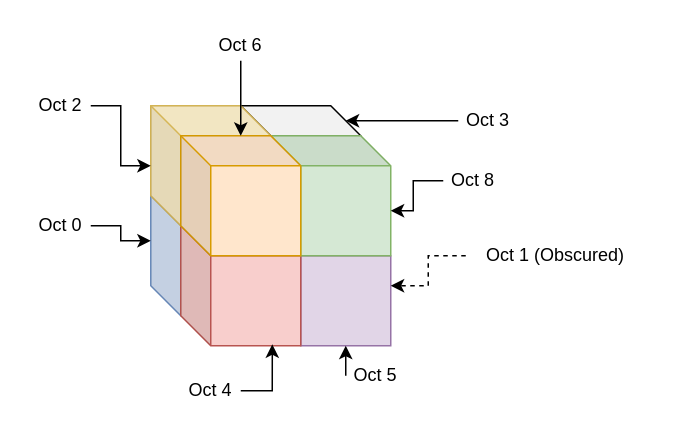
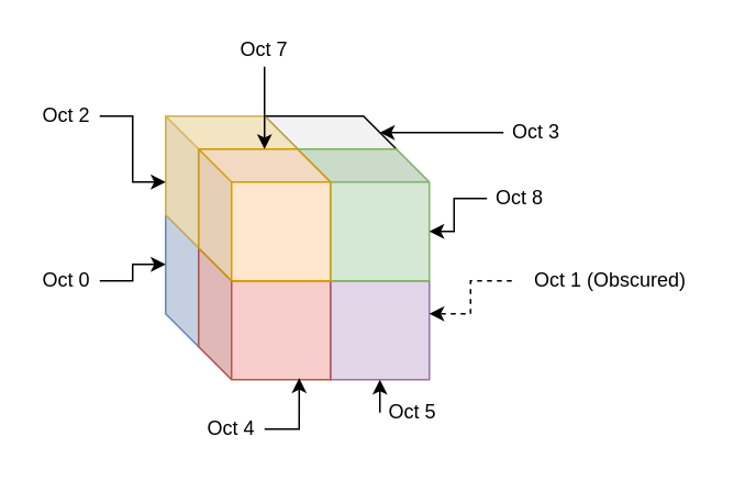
  <mxCell id="0" />
  <mxCell id="1" parent="0" />
  <mxCell id="2" value="" style="shape=cube;whiteSpace=wrap;html=1;boundedLbl=1;backgroundOutline=1;darkOpacity=0.05;darkOpacity2=0.1;fillColor=#dae8fc;strokeColor=#6c8ebf;" vertex="1" parent="1"><mxGeometry x="100" y="130" width="80" height="80" as="geometry" /></mxCell>
  <mxCell id="3" value="" style="shape=cube;whiteSpace=wrap;html=1;boundedLbl=1;backgroundOutline=1;darkOpacity=0.05;darkOpacity2=0.1;" vertex="1" parent="1"><mxGeometry x="160" y="130" width="80" height="80" as="geometry" /></mxCell>
  <mxCell id="4" value="" style="shape=cube;whiteSpace=wrap;html=1;boundedLbl=1;backgroundOutline=1;darkOpacity=0.05;darkOpacity2=0.1;fillColor=#e1d5e7;strokeColor=#9673a6;" vertex="1" parent="1"><mxGeometry x="180" y="150" width="80" height="80" as="geometry" /></mxCell>
  <mxCell id="5" value="" style="shape=cube;whiteSpace=wrap;html=1;boundedLbl=1;backgroundOutline=1;darkOpacity=0.05;darkOpacity2=0.1;fillColor=#f8cecc;strokeColor=#b85450;" vertex="1" parent="1"><mxGeometry x="120" y="150" width="80" height="80" as="geometry" /></mxCell>
  <mxCell id="6" value="" style="shape=cube;whiteSpace=wrap;html=1;boundedLbl=1;backgroundOutline=1;darkOpacity=0.05;darkOpacity2=0.1;gradientColor=#ffffff;" vertex="1" parent="1"><mxGeometry x="160" y="70" width="80" height="80" as="geometry" /></mxCell>
  <mxCell id="7" value="" style="shape=cube;whiteSpace=wrap;html=1;boundedLbl=1;backgroundOutline=1;darkOpacity=0.05;darkOpacity2=0.1;fillColor=#d5e8d4;strokeColor=#82b366;" vertex="1" parent="1"><mxGeometry x="180" y="90" width="80" height="80" as="geometry" /></mxCell>
  <mxCell id="8" value="" style="shape=cube;whiteSpace=wrap;html=1;boundedLbl=1;backgroundOutline=1;darkOpacity=0.05;darkOpacity2=0.1;fillColor=#fff2cc;strokeColor=#d6b656;" vertex="1" parent="1"><mxGeometry x="100" y="70" width="80" height="80" as="geometry" /></mxCell>
  <mxCell id="9" value="" style="shape=cube;whiteSpace=wrap;html=1;boundedLbl=1;backgroundOutline=1;darkOpacity=0.05;darkOpacity2=0.1;fillColor=#ffe6cc;strokeColor=#d79b00;" vertex="1" parent="1"><mxGeometry x="120" y="90" width="80" height="80" as="geometry" /></mxCell>
  <mxCell id="10" style="edgeStyle=orthogonalEdgeStyle;rounded=0;orthogonalLoop=1;jettySize=auto;html=1;exitX=1;exitY=0.5;exitDx=0;exitDy=0;entryX=0;entryY=0;entryDx=0;entryDy=30;entryPerimeter=0;" edge="1" parent="1" source="11" target="2"><mxGeometry relative="1" as="geometry" /></mxCell>
- <mxCell id="11" value="Oct 0" style="text;html=1;strokeColor=none;fillColor=none;align=center;verticalAlign=middle;whiteSpace=wrap;rounded=0;dashed=1;" vertex="1" parent="1"><mxGeometry x="20" y="140" width="40" height="20" as="geometry" /></mxCell>
+ <mxCell id="11" value="Oct 0" style="text;html=1;strokeColor=none;fillColor=none;align=center;verticalAlign=middle;whiteSpace=wrap;rounded=0;dashed=1;" vertex="1" parent="1"><mxGeometry x="20" y="160" width="40" height="20" as="geometry" /></mxCell>
  <mxCell id="12" style="edgeStyle=orthogonalEdgeStyle;rounded=0;orthogonalLoop=1;jettySize=auto;html=1;exitX=0;exitY=0.5;exitDx=0;exitDy=0;dashed=1;" edge="1" parent="1" source="13" target="4"><mxGeometry relative="1" as="geometry" /></mxCell>
  <mxCell id="13" value="Oct 1 (Obscured)" style="text;html=1;strokeColor=none;fillColor=none;align=center;verticalAlign=middle;whiteSpace=wrap;rounded=0;dashed=1;" vertex="1" parent="1"><mxGeometry x="310" y="160" width="120" height="20" as="geometry" /></mxCell>
  <mxCell id="14" style="edgeStyle=orthogonalEdgeStyle;rounded=0;orthogonalLoop=1;jettySize=auto;html=1;exitX=1;exitY=0.5;exitDx=0;exitDy=0;" edge="1" parent="1" source="15" target="8"><mxGeometry relative="1" as="geometry" /></mxCell>
  <mxCell id="15" value="Oct 2" style="text;html=1;strokeColor=none;fillColor=none;align=center;verticalAlign=middle;whiteSpace=wrap;rounded=0;dashed=1;" vertex="1" parent="1"><mxGeometry x="20" y="60" width="40" height="20" as="geometry" /></mxCell>
  <mxCell id="16" style="edgeStyle=orthogonalEdgeStyle;rounded=0;orthogonalLoop=1;jettySize=auto;html=1;exitX=0;exitY=0.5;exitDx=0;exitDy=0;entryX=0;entryY=0;entryDx=70;entryDy=10;entryPerimeter=0;" edge="1" parent="1" source="17" target="6"><mxGeometry relative="1" as="geometry" /></mxCell>
  <mxCell id="17" value="Oct 3" style="text;html=1;strokeColor=none;fillColor=none;align=center;verticalAlign=middle;whiteSpace=wrap;rounded=0;dashed=1;" vertex="1" parent="1"><mxGeometry x="305" y="70" width="40" height="20" as="geometry" /></mxCell>
  <mxCell id="18" style="edgeStyle=orthogonalEdgeStyle;rounded=0;orthogonalLoop=1;jettySize=auto;html=1;exitX=1;exitY=0.5;exitDx=0;exitDy=0;entryX=0.763;entryY=0.988;entryDx=0;entryDy=0;entryPerimeter=0;" edge="1" parent="1" source="19" target="5"><mxGeometry relative="1" as="geometry" /></mxCell>
  <mxCell id="19" value="Oct 4" style="text;html=1;strokeColor=none;fillColor=none;align=center;verticalAlign=middle;whiteSpace=wrap;rounded=0;dashed=1;" vertex="1" parent="1"><mxGeometry x="120" y="250" width="40" height="20" as="geometry" /></mxCell>
  <mxCell id="20" style="edgeStyle=orthogonalEdgeStyle;rounded=0;orthogonalLoop=1;jettySize=auto;html=1;exitX=0;exitY=0.5;exitDx=0;exitDy=0;entryX=0;entryY=0;entryDx=50;entryDy=80;entryPerimeter=0;" edge="1" parent="1" source="21" target="4"><mxGeometry relative="1" as="geometry" /></mxCell>
  <mxCell id="21" value="Oct 5" style="text;html=1;strokeColor=none;fillColor=none;align=center;verticalAlign=middle;whiteSpace=wrap;rounded=0;dashed=1;" vertex="1" parent="1"><mxGeometry x="230" y="240" width="40" height="20" as="geometry" /></mxCell>
  <mxCell id="22" style="edgeStyle=orthogonalEdgeStyle;rounded=0;orthogonalLoop=1;jettySize=auto;html=1;exitX=0;exitY=0.5;exitDx=0;exitDy=0;entryX=0;entryY=0;entryDx=80;entryDy=50;entryPerimeter=0;" edge="1" parent="1" source="23" target="7"><mxGeometry relative="1" as="geometry" /></mxCell>
  <mxCell id="23" value="Oct 8" style="text;html=1;strokeColor=none;fillColor=none;align=center;verticalAlign=middle;whiteSpace=wrap;rounded=0;dashed=1;" vertex="1" parent="1"><mxGeometry x="295" y="110" width="40" height="20" as="geometry" /></mxCell>
  <mxCell id="24" style="edgeStyle=orthogonalEdgeStyle;rounded=0;orthogonalLoop=1;jettySize=auto;html=1;exitX=0.5;exitY=1;exitDx=0;exitDy=0;" edge="1" parent="1" source="25" target="9"><mxGeometry relative="1" as="geometry" /></mxCell>
- <mxCell id="25" value="Oct 6" style="text;html=1;strokeColor=none;fillColor=none;align=center;verticalAlign=middle;whiteSpace=wrap;rounded=0;dashed=1;" vertex="1" parent="1"><mxGeometry x="140" y="20" width="40" height="20" as="geometry" /></mxCell>
+ <mxCell id="25" value="Oct 7" style="text;html=1;strokeColor=none;fillColor=none;align=center;verticalAlign=middle;whiteSpace=wrap;rounded=0;dashed=1;" vertex="1" parent="1"><mxGeometry x="140" y="20" width="40" height="20" as="geometry" /></mxCell>
